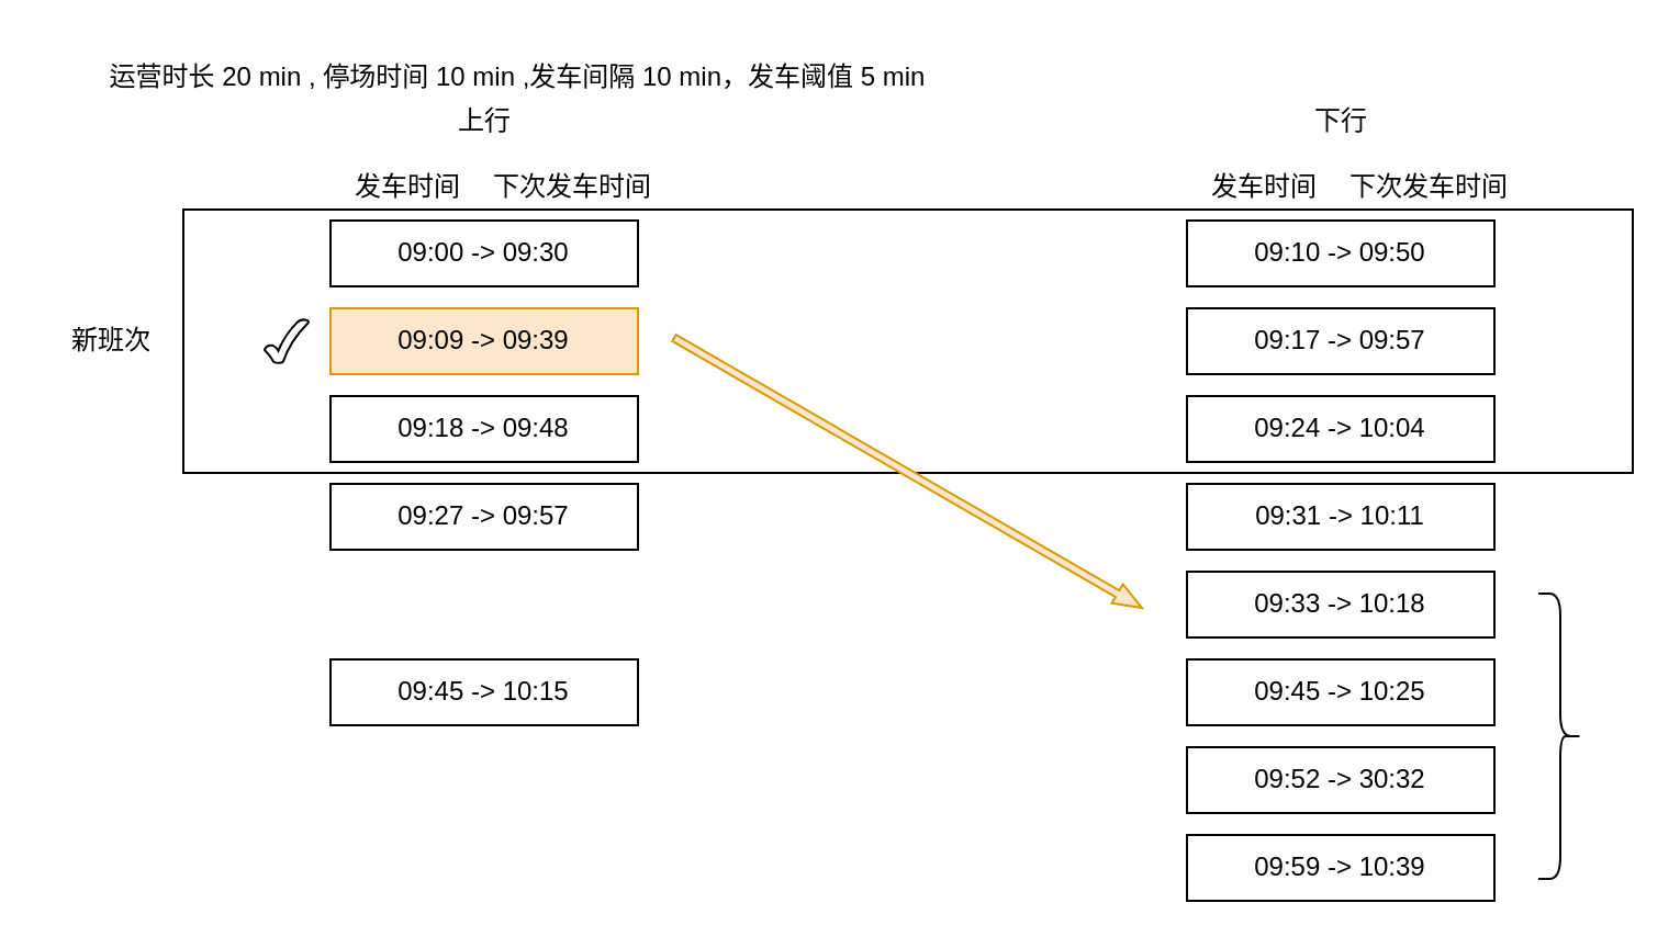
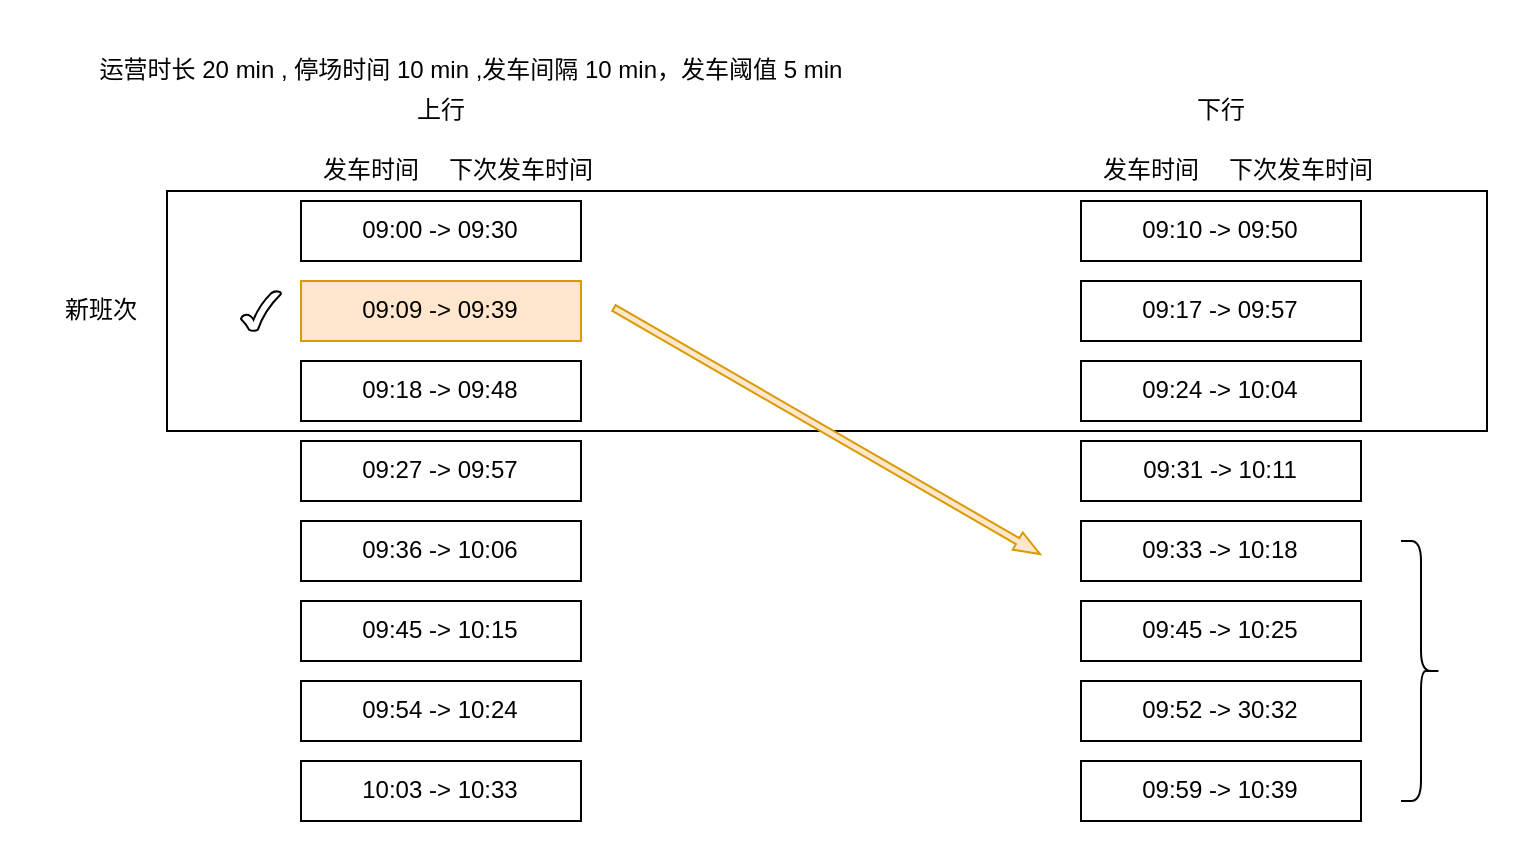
  <mxCell id="0" />
  <mxCell id="1" parent="0" />
  <mxCell id="2" value="" style="verticalLabelPosition=bottom;verticalAlign=top;html=1;shape=mxgraph.basic.rect;fillColor2=none;strokeWidth=1;size=20;indent=5;fontColor=#f90606;" parent="1" vertex="1"><mxGeometry x="83" y="95" width="660" height="120" as="geometry" /></mxCell>
  <mxCell id="3" value="09:00 -&amp;gt; 09:30" style="rounded=0;whiteSpace=wrap;html=1;" parent="1" vertex="1"><mxGeometry x="150" y="100" width="140" height="30" as="geometry" /></mxCell>
  <mxCell id="4" value="09:09 -&amp;gt; 09:39" style="rounded=0;whiteSpace=wrap;html=1;fillColor=#ffe6cc;strokeColor=#d79b00;" parent="1" vertex="1"><mxGeometry x="150" y="140" width="140" height="30" as="geometry" /></mxCell>
  <mxCell id="5" value="09:18 -&amp;gt; 09:48" style="rounded=0;whiteSpace=wrap;html=1;" parent="1" vertex="1"><mxGeometry x="150" y="180" width="140" height="30" as="geometry" /></mxCell>
  <mxCell id="6" value="09:27 -&amp;gt; 09:57" style="rounded=0;whiteSpace=wrap;html=1;" parent="1" vertex="1"><mxGeometry x="150" y="220" width="140" height="30" as="geometry" /></mxCell>
+ <mxCell id="7" value="09:36 -&amp;gt; 10:06" style="rounded=0;whiteSpace=wrap;html=1;" parent="1" vertex="1"><mxGeometry x="150" y="260" width="140" height="30" as="geometry" /></mxCell>
  <mxCell id="8" value="09:45 -&amp;gt; 10:15" style="rounded=0;whiteSpace=wrap;html=1;" parent="1" vertex="1"><mxGeometry x="150" y="300" width="140" height="30" as="geometry" /></mxCell>
+ <mxCell id="9" value="09:54 -&amp;gt; 10:24" style="rounded=0;whiteSpace=wrap;html=1;" parent="1" vertex="1"><mxGeometry x="150" y="340" width="140" height="30" as="geometry" /></mxCell>
+ <mxCell id="10" value="10:03 -&amp;gt; 10:33" style="rounded=0;whiteSpace=wrap;html=1;" parent="1" vertex="1"><mxGeometry x="150" y="380" width="140" height="30" as="geometry" /></mxCell>
  <mxCell id="11" value="运营时长 20 min , 停场时间 10 min ,发车间隔 10 min，发车阈值 5 min" style="text;html=1;align=center;verticalAlign=middle;resizable=0;points=[];autosize=1;strokeColor=none;fillColor=none;" parent="1" vertex="1"><mxGeometry x="40" width="390" height="30" as="geometry" y="20" /></mxCell>
  <mxCell id="12" value="上行" style="text;html=1;align=center;verticalAlign=middle;resizable=0;points=[];autosize=1;strokeColor=none;fillColor=none;" parent="1" vertex="1"><mxGeometry x="195" y="40" width="50" height="30" as="geometry" /></mxCell>
  <mxCell id="13" value="发车时间" style="text;html=1;align=center;verticalAlign=middle;resizable=0;points=[];autosize=1;strokeColor=none;fillColor=none;" parent="1" vertex="1"><mxGeometry x="150" y="70" width="70" height="30" as="geometry" /></mxCell>
  <mxCell id="14" value="下次发车时间" style="text;html=1;align=center;verticalAlign=middle;resizable=0;points=[];autosize=1;strokeColor=none;fillColor=none;" parent="1" vertex="1"><mxGeometry x="210" y="70" width="100" height="30" as="geometry" /></mxCell>
  <mxCell id="15" value="09:10 -&amp;gt; 09:50" style="rounded=0;whiteSpace=wrap;html=1;" parent="1" vertex="1"><mxGeometry x="540" y="100" width="140" height="30" as="geometry" /></mxCell>
  <mxCell id="16" value="09:17 -&amp;gt; 09:57" style="rounded=0;whiteSpace=wrap;html=1;" parent="1" vertex="1"><mxGeometry x="540" y="140" width="140" height="30" as="geometry" /></mxCell>
  <mxCell id="17" value="09:24 -&amp;gt; 10:04" style="rounded=0;whiteSpace=wrap;html=1;" parent="1" vertex="1"><mxGeometry x="540" y="180" width="140" height="30" as="geometry" /></mxCell>
  <mxCell id="18" value="09:31 -&amp;gt; 10:11" style="rounded=0;whiteSpace=wrap;html=1;" parent="1" vertex="1"><mxGeometry x="540" y="220" width="140" height="30" as="geometry" /></mxCell>
  <mxCell id="19" value="09:33 -&amp;gt; 10:18" style="rounded=0;whiteSpace=wrap;html=1;" parent="1" vertex="1"><mxGeometry x="540" y="260" width="140" height="30" as="geometry" /></mxCell>
  <mxCell id="20" value="09:45 -&amp;gt; 10:25" style="rounded=0;whiteSpace=wrap;html=1;" parent="1" vertex="1"><mxGeometry x="540" y="300" width="140" height="30" as="geometry" /></mxCell>
  <mxCell id="21" value="09:52 -&amp;gt; 30:32" style="rounded=0;whiteSpace=wrap;html=1;" parent="1" vertex="1"><mxGeometry x="540" y="340" width="140" height="30" as="geometry" /></mxCell>
  <mxCell id="22" value="09:59 -&amp;gt; 10:39" style="rounded=0;whiteSpace=wrap;html=1;" parent="1" vertex="1"><mxGeometry x="540" y="380" width="140" height="30" as="geometry" /></mxCell>
  <mxCell id="23" value="下行" style="text;html=1;align=center;verticalAlign=middle;resizable=0;points=[];autosize=1;strokeColor=none;fillColor=none;" parent="1" vertex="1"><mxGeometry x="585" y="40" width="50" height="30" as="geometry" /></mxCell>
  <mxCell id="24" value="发车时间" style="text;html=1;align=center;verticalAlign=middle;resizable=0;points=[];autosize=1;strokeColor=none;fillColor=none;" parent="1" vertex="1"><mxGeometry x="540" y="70" width="70" height="30" as="geometry" /></mxCell>
  <mxCell id="25" value="下次发车时间" style="text;html=1;align=center;verticalAlign=middle;resizable=0;points=[];autosize=1;strokeColor=none;fillColor=none;" parent="1" vertex="1"><mxGeometry x="600" y="70" width="100" height="30" as="geometry" /></mxCell>
  <mxCell id="26" value="" style="html=1;shadow=0;dashed=0;align=center;verticalAlign=middle;shape=mxgraph.arrows2.arrow;dy=0.66;dx=12.92;notch=0;rotation=30;fillColor=#ffe6cc;strokeColor=#d79b00;" parent="1" vertex="1"><mxGeometry x="290" y="210" width="246" height="10" as="geometry" /></mxCell>
  <mxCell id="27" value="" style="verticalLabelPosition=bottom;verticalAlign=top;html=1;shape=mxgraph.basic.tick;fontColor=#108bea;" parent="1" vertex="1"><mxGeometry x="120" y="145" width="20" height="20" as="geometry" /></mxCell>
  <mxCell id="28" value="新班次" style="text;html=1;align=center;verticalAlign=middle;resizable=0;points=[];autosize=1;strokeColor=none;fillColor=none;fontColor=#000000;" parent="1" vertex="1"><mxGeometry x="20" y="140" width="60" height="30" as="geometry" /></mxCell>
  <mxCell id="29" value="" style="shape=curlyBracket;whiteSpace=wrap;html=1;rounded=1;flipH=1;labelPosition=right;verticalLabelPosition=middle;align=left;verticalAlign=middle;" vertex="1" parent="1"><mxGeometry x="700" y="270" width="20" height="130" as="geometry" /></mxCell>
